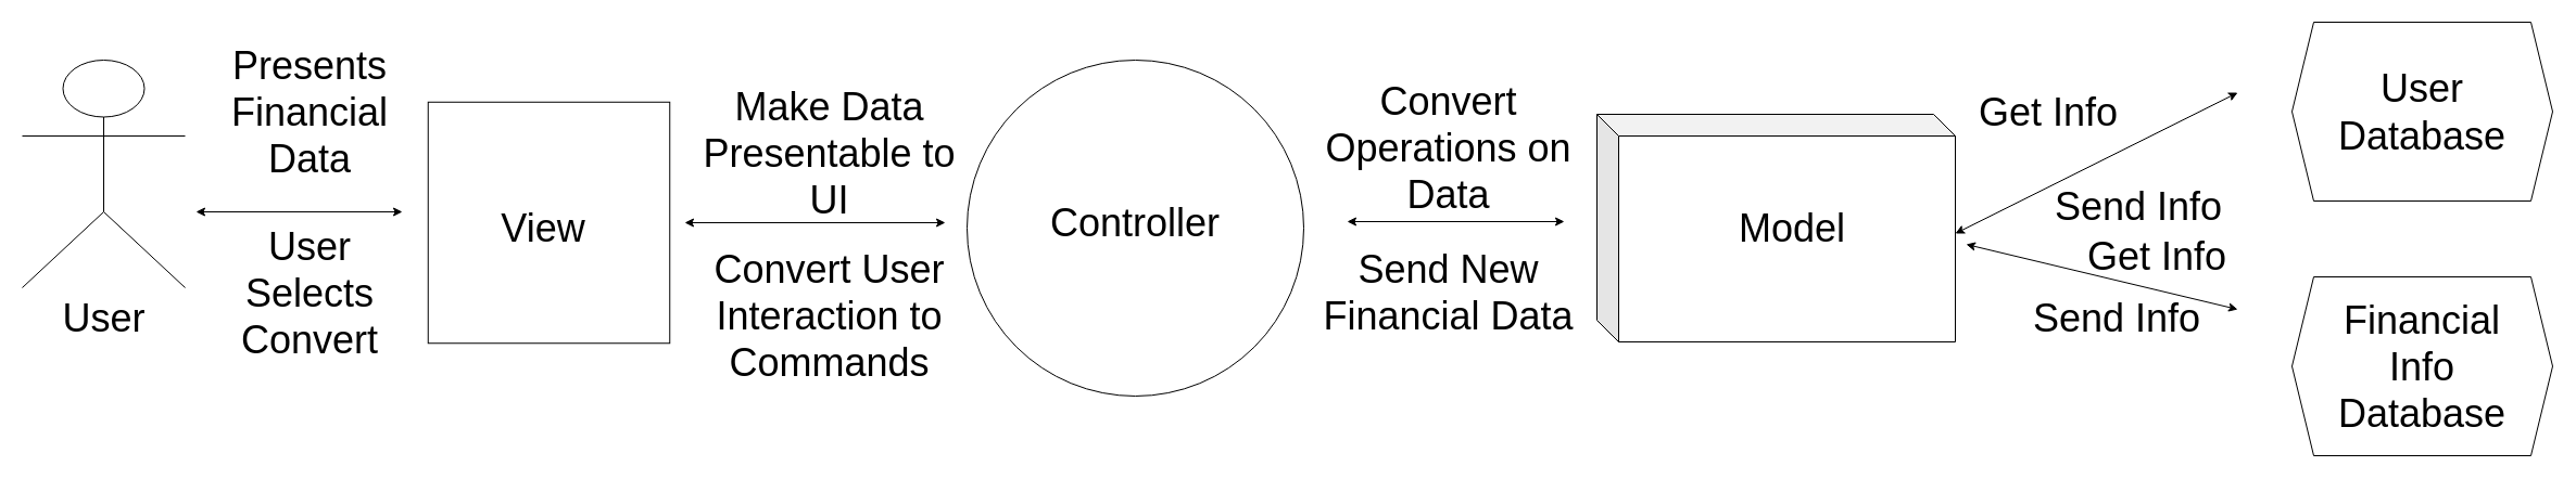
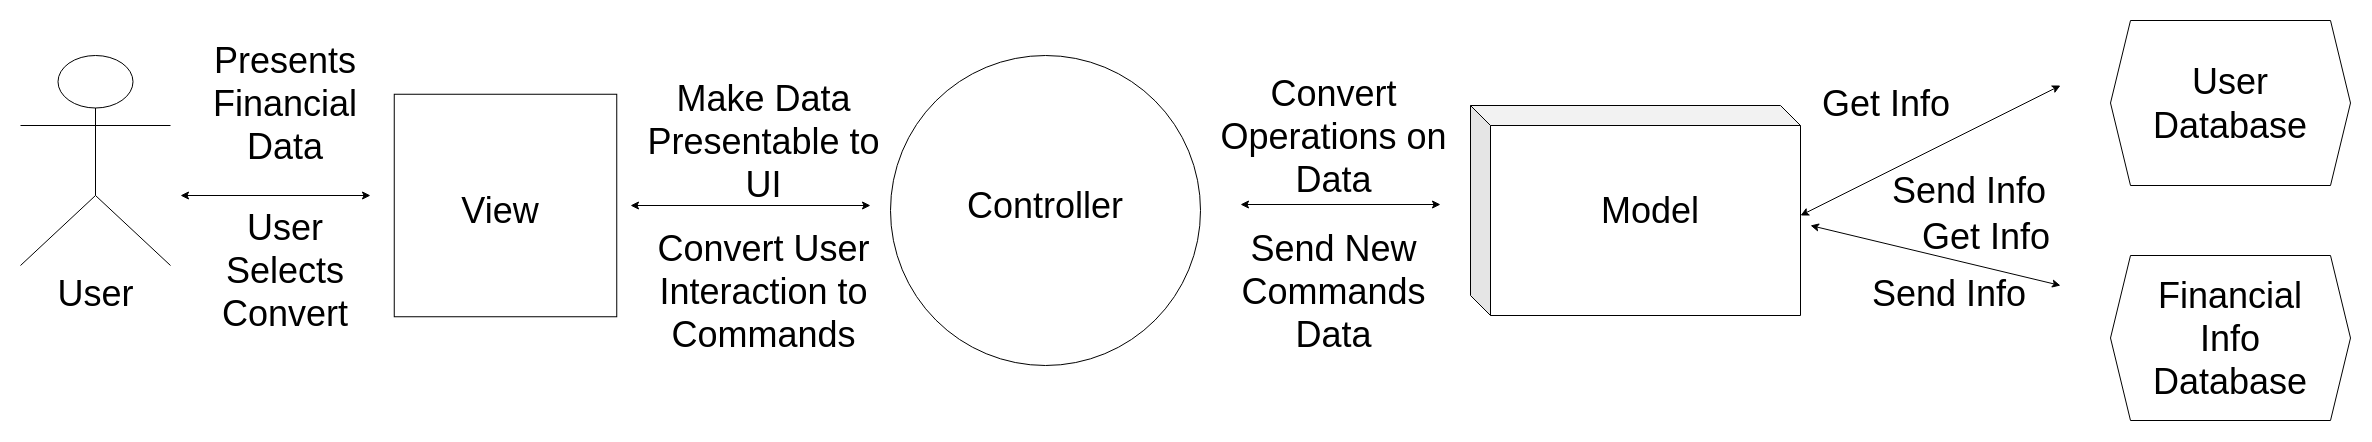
  <mxCell id="0" style=";html=1;" />
  <mxCell id="1" style=";html=1;" parent="0" />
  <mxCell id="2" value="&lt;font style=&quot;font-size: 36px;&quot;&gt;User&lt;/font&gt;" style="shape=umlActor;verticalLabelPosition=bottom;verticalAlign=top;html=1;outlineConnect=0;" vertex="1" parent="1"><mxGeometry x="20" y="55" width="150" height="210" as="geometry" /></mxCell>
  <mxCell id="3" value="" style="endArrow=classic;startArrow=classic;html=1;rounded=0;" edge="1" parent="1"><mxGeometry width="50" height="50" relative="1" as="geometry"><mxPoint x="180" y="195" as="sourcePoint" /><mxPoint x="370" y="195" as="targetPoint" /></mxGeometry></mxCell>
  <mxCell id="4" value="" style="endArrow=classic;startArrow=classic;html=1;rounded=0;" edge="1" parent="1"><mxGeometry width="50" height="50" relative="1" as="geometry"><mxPoint x="630" y="205" as="sourcePoint" /><mxPoint x="870" y="205" as="targetPoint" /></mxGeometry></mxCell>
  <mxCell id="5" value="" style="ellipse;whiteSpace=wrap;html=1;aspect=fixed;" vertex="1" parent="1"><mxGeometry x="890" y="55" width="310" height="310" as="geometry" /></mxCell>
  <mxCell id="6" value="&lt;font style=&quot;font-size: 36px;&quot;&gt;Controller&lt;/font&gt;" style="text;html=1;strokeColor=none;fillColor=none;align=center;verticalAlign=middle;whiteSpace=wrap;rounded=0;" vertex="1" parent="1"><mxGeometry x="1015" y="190" width="60" height="30" as="geometry" /></mxCell>
  <mxCell id="7" value="" style="endArrow=classic;startArrow=classic;html=1;rounded=0;" edge="1" parent="1"><mxGeometry width="50" height="50" relative="1" as="geometry"><mxPoint x="1240" y="204" as="sourcePoint" /><mxPoint x="1440" y="204" as="targetPoint" /></mxGeometry></mxCell>
  <mxCell id="8" value="" style="shape=cube;whiteSpace=wrap;html=1;boundedLbl=1;backgroundOutline=1;darkOpacity=0.05;darkOpacity2=0.1;" vertex="1" parent="1"><mxGeometry x="1470" y="105" width="330" height="210" as="geometry" /></mxCell>
  <mxCell id="9" value="&lt;font style=&quot;font-size: 36px;&quot;&gt;Model&lt;/font&gt;" style="text;html=1;strokeColor=none;fillColor=none;align=center;verticalAlign=middle;whiteSpace=wrap;rounded=0;" vertex="1" parent="1"><mxGeometry x="1620" y="195" width="60" height="30" as="geometry" /></mxCell>
  <mxCell id="10" value="" style="endArrow=classic;startArrow=classic;html=1;rounded=0;" edge="1" parent="1"><mxGeometry width="50" height="50" relative="1" as="geometry"><mxPoint x="1800" y="215" as="sourcePoint" /><mxPoint x="2060" y="85" as="targetPoint" /></mxGeometry></mxCell>
  <mxCell id="11" value="" style="endArrow=classic;startArrow=classic;html=1;rounded=0;" edge="1" parent="1"><mxGeometry width="50" height="50" relative="1" as="geometry"><mxPoint x="1810" y="225" as="sourcePoint" /><mxPoint x="2060" y="285" as="targetPoint" /></mxGeometry></mxCell>
  <mxCell id="12" value="" style="shape=hexagon;perimeter=hexagonPerimeter2;whiteSpace=wrap;html=1;fixedSize=1;" vertex="1" parent="1"><mxGeometry x="2110" y="20" width="240" height="165" as="geometry" /></mxCell>
  <mxCell id="13" value="" style="shape=hexagon;perimeter=hexagonPerimeter2;whiteSpace=wrap;html=1;fixedSize=1;" vertex="1" parent="1"><mxGeometry x="2110" y="255" width="240" height="165" as="geometry" /></mxCell>
  <mxCell id="14" value="&lt;font style=&quot;font-size: 36px;&quot;&gt;User Database&lt;/font&gt;" style="text;html=1;strokeColor=none;fillColor=none;align=center;verticalAlign=middle;whiteSpace=wrap;rounded=0;" vertex="1" parent="1"><mxGeometry x="2200" y="87.5" width="60" height="30" as="geometry" /></mxCell>
  <mxCell id="15" value="&lt;font style=&quot;font-size: 36px;&quot;&gt;Financial Info Database&lt;/font&gt;" style="text;html=1;strokeColor=none;fillColor=none;align=center;verticalAlign=middle;whiteSpace=wrap;rounded=0;" vertex="1" parent="1"><mxGeometry x="2200" y="322.5" width="60" height="30" as="geometry" /></mxCell>
  <mxCell id="16" value="" style="whiteSpace=wrap;html=1;aspect=fixed;" vertex="1" parent="1"><mxGeometry x="393.75" y="93.75" width="222.5" height="222.5" as="geometry" /></mxCell>
  <mxCell id="17" value="&lt;font style=&quot;font-size: 36px;&quot;&gt;View&lt;/font&gt;" style="text;html=1;strokeColor=none;fillColor=none;align=center;verticalAlign=middle;whiteSpace=wrap;rounded=0;" vertex="1" parent="1"><mxGeometry x="470" y="195" width="60" height="30" as="geometry" /></mxCell>
  <mxCell id="18" value="&lt;font style=&quot;font-size: 36px;&quot;&gt;Presents Financial Data&lt;/font&gt;" style="text;html=1;strokeColor=none;fillColor=none;align=center;verticalAlign=middle;whiteSpace=wrap;rounded=0;" vertex="1" parent="1"><mxGeometry x="210" y="87.5" width="150" height="30" as="geometry" /></mxCell>
  <mxCell id="19" value="&lt;font style=&quot;font-size: 36px;&quot;&gt;User Selects Convert&lt;/font&gt;" style="text;html=1;strokeColor=none;fillColor=none;align=center;verticalAlign=middle;whiteSpace=wrap;rounded=0;" vertex="1" parent="1"><mxGeometry x="255" y="255" width="60" height="30" as="geometry" /></mxCell>
  <mxCell id="20" value="&lt;div style=&quot;text-align: center;&quot;&gt;&lt;span style=&quot;background-color: initial; font-size: 36px;&quot;&gt;Convert Operations on Data&lt;/span&gt;&lt;/div&gt;" style="text;whiteSpace=wrap;html=1;" vertex="1" parent="1"><mxGeometry x="1210" y="65" width="245" height="125" as="geometry" /></mxCell>
  <mxCell id="21" style="edgeStyle=orthogonalEdgeStyle;rounded=0;orthogonalLoop=1;jettySize=auto;html=1;exitX=0.5;exitY=1;exitDx=0;exitDy=0;" edge="1" parent="1" source="6" target="6"><mxGeometry relative="1" as="geometry" /></mxCell>
- <mxCell id="22" value="&lt;div style=&quot;text-align: center;&quot;&gt;&lt;span style=&quot;background-color: initial; font-size: 36px;&quot;&gt;Send New Financial Data&lt;/span&gt;&lt;/div&gt;" style="text;whiteSpace=wrap;html=1;" vertex="1" parent="1"><mxGeometry x="1210" y="220" width="245" height="125" as="geometry" /></mxCell>
+ <mxCell id="22" value="&lt;div style=&quot;text-align: center;&quot;&gt;&lt;span style=&quot;background-color: initial; font-size: 36px;&quot;&gt;Send New Commands Data&lt;/span&gt;&lt;/div&gt;" style="text;whiteSpace=wrap;html=1;" vertex="1" parent="1"><mxGeometry x="1210" y="220" width="245" height="125" as="geometry" /></mxCell>
  <mxCell id="23" value="&lt;div style=&quot;text-align: center;&quot;&gt;&lt;span style=&quot;background-color: initial; font-size: 36px;&quot;&gt;Send Info&lt;/span&gt;&lt;/div&gt;" style="text;whiteSpace=wrap;html=1;" vertex="1" parent="1"><mxGeometry x="1890" y="162" width="245" height="125" as="geometry" /></mxCell>
  <mxCell id="24" value="&lt;div style=&quot;text-align: center;&quot;&gt;&lt;span style=&quot;background-color: initial; font-size: 36px;&quot;&gt;Get Info&lt;/span&gt;&lt;/div&gt;" style="text;whiteSpace=wrap;html=1;" vertex="1" parent="1"><mxGeometry x="1820" y="75" width="245" height="125" as="geometry" /></mxCell>
  <mxCell id="25" value="&lt;div style=&quot;text-align: center;&quot;&gt;&lt;span style=&quot;background-color: initial; font-size: 36px;&quot;&gt;Get Info&lt;/span&gt;&lt;/div&gt;" style="text;whiteSpace=wrap;html=1;" vertex="1" parent="1"><mxGeometry x="1920" y="207.5" width="245" height="125" as="geometry" /></mxCell>
  <mxCell id="26" value="&lt;div style=&quot;text-align: center;&quot;&gt;&lt;span style=&quot;background-color: initial; font-size: 36px;&quot;&gt;Send Info&lt;/span&gt;&lt;/div&gt;" style="text;whiteSpace=wrap;html=1;" vertex="1" parent="1"><mxGeometry x="1870" y="265" width="245" height="125" as="geometry" /></mxCell>
  <mxCell id="27" value="&lt;div style=&quot;text-align: center;&quot;&gt;&lt;span style=&quot;font-size: 36px;&quot;&gt;Make Data Presentable to UI&lt;/span&gt;&lt;/div&gt;" style="text;whiteSpace=wrap;html=1;" vertex="1" parent="1"><mxGeometry x="640" y="70" width="245" height="125" as="geometry" /></mxCell>
  <mxCell id="28" value="&lt;div style=&quot;text-align: center;&quot;&gt;&lt;span style=&quot;background-color: initial; font-size: 36px;&quot;&gt;Convert User Interaction to Commands&lt;/span&gt;&lt;/div&gt;" style="text;whiteSpace=wrap;html=1;" vertex="1" parent="1"><mxGeometry x="640" y="220" width="245" height="125" as="geometry" /></mxCell>
